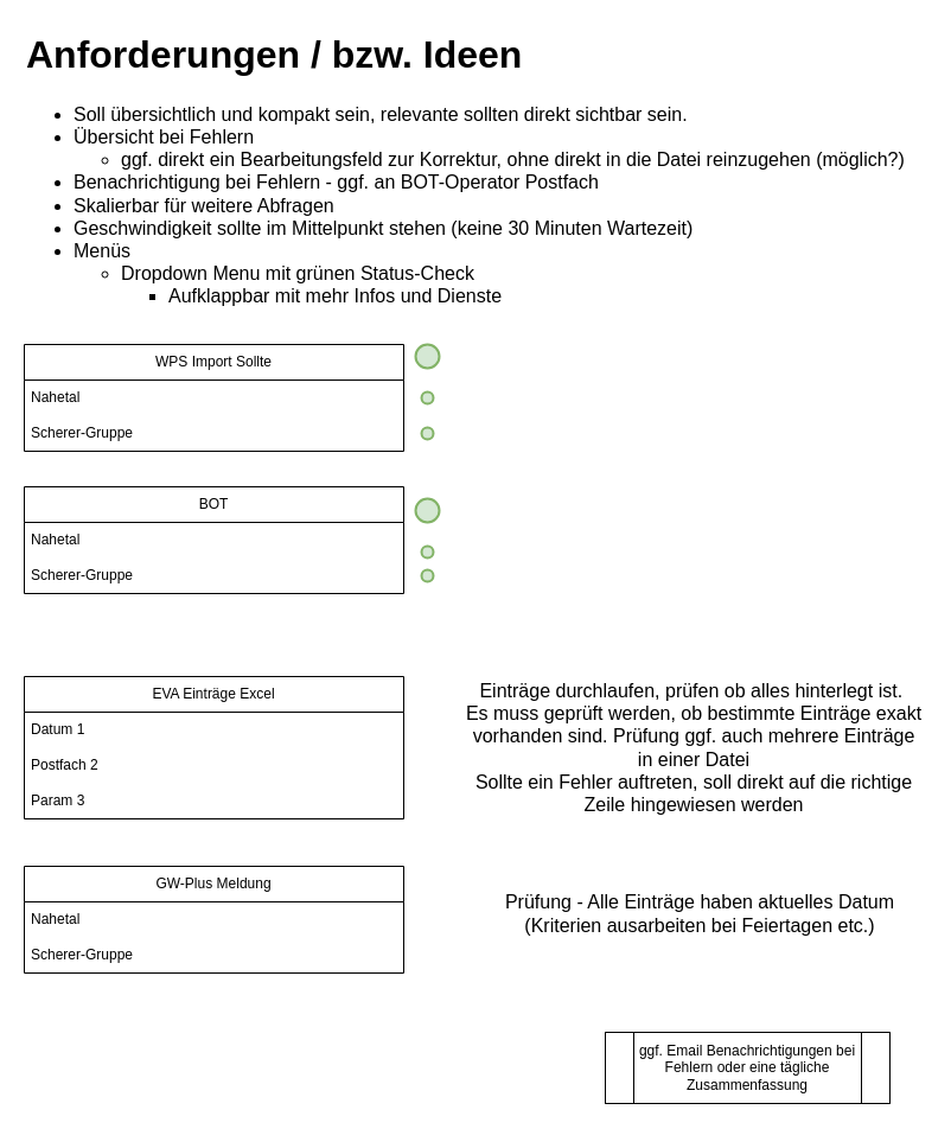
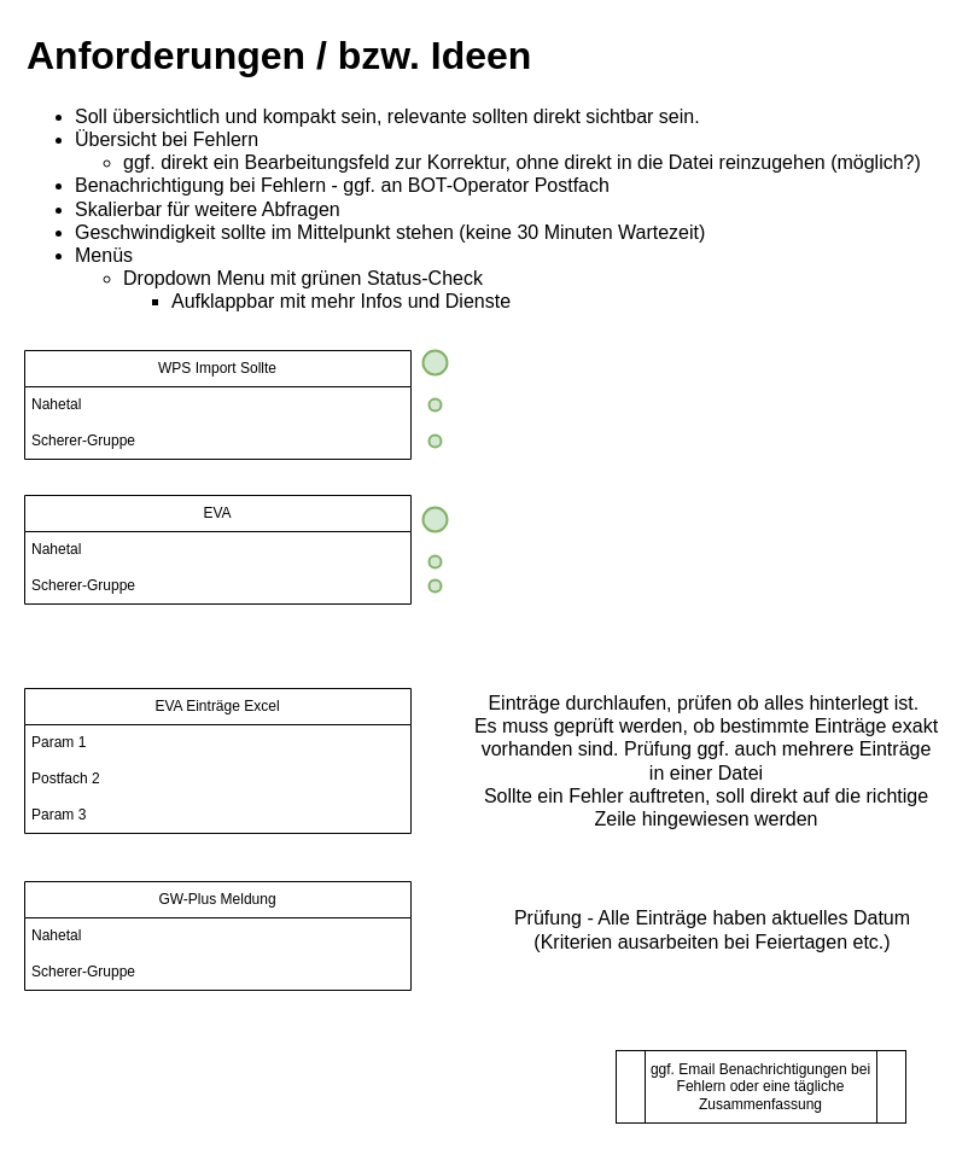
  <mxCell id="0" />
  <mxCell id="1" parent="0" />
  <mxCell id="2" value="WPS Import Sollte" style="swimlane;fontStyle=0;childLayout=stackLayout;horizontal=1;startSize=30;horizontalStack=0;resizeParent=1;resizeParentMax=0;resizeLast=0;collapsible=1;marginBottom=0;whiteSpace=wrap;html=1;" vertex="1" parent="1"><mxGeometry x="20" y="290" width="320" height="90" as="geometry" /></mxCell>
  <mxCell id="3" value="Nahetal" style="text;strokeColor=none;fillColor=none;align=left;verticalAlign=middle;spacingLeft=4;spacingRight=4;overflow=hidden;points=[[0,0.5],[1,0.5]];portConstraint=eastwest;rotatable=0;whiteSpace=wrap;html=1;" vertex="1" parent="2"><mxGeometry y="30" width="320" height="30" as="geometry" /></mxCell>
  <mxCell id="4" value="Scherer-Gruppe" style="text;strokeColor=none;fillColor=none;align=left;verticalAlign=middle;spacingLeft=4;spacingRight=4;overflow=hidden;points=[[0,0.5],[1,0.5]];portConstraint=eastwest;rotatable=0;whiteSpace=wrap;html=1;" vertex="1" parent="2"><mxGeometry y="60" width="320" height="30" as="geometry" /></mxCell>
  <mxCell id="5" value="" style="strokeWidth=2;html=1;shape=mxgraph.flowchart.start_2;whiteSpace=wrap;fillColor=#d5e8d4;strokeColor=#82b366;" vertex="1" parent="1"><mxGeometry x="350" y="290" width="20" height="20" as="geometry" /></mxCell>
  <mxCell id="6" value="" style="strokeWidth=2;html=1;shape=mxgraph.flowchart.start_2;whiteSpace=wrap;fillColor=#d5e8d4;strokeColor=#82b366;" vertex="1" parent="1"><mxGeometry x="355" y="330" width="10" height="10" as="geometry" /></mxCell>
  <mxCell id="7" value="" style="strokeWidth=2;html=1;shape=mxgraph.flowchart.start_2;whiteSpace=wrap;fillColor=#d5e8d4;strokeColor=#82b366;" vertex="1" parent="1"><mxGeometry x="355" y="360" width="10" height="10" as="geometry" /></mxCell>
- <mxCell id="8" value="BOT" style="swimlane;fontStyle=0;childLayout=stackLayout;horizontal=1;startSize=30;horizontalStack=0;resizeParent=1;resizeParentMax=0;resizeLast=0;collapsible=1;marginBottom=0;whiteSpace=wrap;html=1;" vertex="1" parent="1"><mxGeometry x="20" y="410" width="320" height="90" as="geometry" /></mxCell>
+ <mxCell id="8" value="EVA" style="swimlane;fontStyle=0;childLayout=stackLayout;horizontal=1;startSize=30;horizontalStack=0;resizeParent=1;resizeParentMax=0;resizeLast=0;collapsible=1;marginBottom=0;whiteSpace=wrap;html=1;" vertex="1" parent="1"><mxGeometry x="20" y="410" width="320" height="90" as="geometry" /></mxCell>
  <mxCell id="9" value="Nahetal" style="text;strokeColor=none;fillColor=none;align=left;verticalAlign=middle;spacingLeft=4;spacingRight=4;overflow=hidden;points=[[0,0.5],[1,0.5]];portConstraint=eastwest;rotatable=0;whiteSpace=wrap;html=1;" vertex="1" parent="8"><mxGeometry y="30" width="320" height="30" as="geometry" /></mxCell>
  <mxCell id="10" value="Scherer-Gruppe" style="text;strokeColor=none;fillColor=none;align=left;verticalAlign=middle;spacingLeft=4;spacingRight=4;overflow=hidden;points=[[0,0.5],[1,0.5]];portConstraint=eastwest;rotatable=0;whiteSpace=wrap;html=1;" vertex="1" parent="8"><mxGeometry y="60" width="320" height="30" as="geometry" /></mxCell>
  <mxCell id="11" value="" style="strokeWidth=2;html=1;shape=mxgraph.flowchart.start_2;whiteSpace=wrap;fillColor=#d5e8d4;strokeColor=#82b366;" vertex="1" parent="1"><mxGeometry x="350" y="420" width="20" height="20" as="geometry" /></mxCell>
  <mxCell id="12" value="" style="strokeWidth=2;html=1;shape=mxgraph.flowchart.start_2;whiteSpace=wrap;fillColor=#d5e8d4;strokeColor=#82b366;" vertex="1" parent="1"><mxGeometry x="355" y="460" width="10" height="10" as="geometry" /></mxCell>
  <mxCell id="13" value="" style="strokeWidth=2;html=1;shape=mxgraph.flowchart.start_2;whiteSpace=wrap;fillColor=#d5e8d4;strokeColor=#82b366;" vertex="1" parent="1"><mxGeometry x="355" y="480" width="10" height="10" as="geometry" /></mxCell>
  <mxCell id="14" value="EVA Einträge Excel" style="swimlane;fontStyle=0;childLayout=stackLayout;horizontal=1;startSize=30;horizontalStack=0;resizeParent=1;resizeParentMax=0;resizeLast=0;collapsible=1;marginBottom=0;whiteSpace=wrap;html=1;" vertex="1" parent="1"><mxGeometry x="20" y="570" width="320" height="120" as="geometry" /></mxCell>
- <mxCell id="15" value="Datum 1" style="text;strokeColor=none;fillColor=none;align=left;verticalAlign=middle;spacingLeft=4;spacingRight=4;overflow=hidden;points=[[0,0.5],[1,0.5]];portConstraint=eastwest;rotatable=0;whiteSpace=wrap;html=1;" vertex="1" parent="14"><mxGeometry y="30" width="320" height="30" as="geometry" /></mxCell>
+ <mxCell id="15" value="Param 1" style="text;strokeColor=none;fillColor=none;align=left;verticalAlign=middle;spacingLeft=4;spacingRight=4;overflow=hidden;points=[[0,0.5],[1,0.5]];portConstraint=eastwest;rotatable=0;whiteSpace=wrap;html=1;" vertex="1" parent="14"><mxGeometry y="30" width="320" height="30" as="geometry" /></mxCell>
  <mxCell id="16" value="Postfach 2" style="text;strokeColor=none;fillColor=none;align=left;verticalAlign=middle;spacingLeft=4;spacingRight=4;overflow=hidden;points=[[0,0.5],[1,0.5]];portConstraint=eastwest;rotatable=0;whiteSpace=wrap;html=1;" vertex="1" parent="14"><mxGeometry y="60" width="320" height="30" as="geometry" /></mxCell>
  <mxCell id="17" value="Param 3" style="text;strokeColor=none;fillColor=none;align=left;verticalAlign=middle;spacingLeft=4;spacingRight=4;overflow=hidden;points=[[0,0.5],[1,0.5]];portConstraint=eastwest;rotatable=0;whiteSpace=wrap;html=1;" vertex="1" parent="14"><mxGeometry y="90" width="320" height="30" as="geometry" /></mxCell>
  <mxCell id="18" value="&lt;font style=&quot;font-size: 16px;&quot;&gt;Einträge durchlaufen, prüfen ob alles hinterlegt ist.&amp;nbsp;&lt;br&gt;Es muss geprüft werden, ob bestimmte Einträge exakt vorhanden sind. Prüfung ggf. auch mehrere Einträge in einer Datei&lt;/font&gt;&lt;div&gt;&lt;span style=&quot;font-size: 16px;&quot;&gt;Sollte ein Fehler auftreten, soll direkt auf die richtige Zeile hingewiesen werden&lt;/span&gt;&lt;/div&gt;" style="text;html=1;align=center;verticalAlign=middle;whiteSpace=wrap;rounded=0;" vertex="1" parent="1"><mxGeometry x="390" y="570" width="390" height="120" as="geometry" /></mxCell>
  <mxCell id="19" value="GW-Plus Meldung" style="swimlane;fontStyle=0;childLayout=stackLayout;horizontal=1;startSize=30;horizontalStack=0;resizeParent=1;resizeParentMax=0;resizeLast=0;collapsible=1;marginBottom=0;whiteSpace=wrap;html=1;" vertex="1" parent="1"><mxGeometry x="20" y="730" width="320" height="90" as="geometry" /></mxCell>
  <mxCell id="20" value="Nahetal" style="text;strokeColor=none;fillColor=none;align=left;verticalAlign=middle;spacingLeft=4;spacingRight=4;overflow=hidden;points=[[0,0.5],[1,0.5]];portConstraint=eastwest;rotatable=0;whiteSpace=wrap;html=1;" vertex="1" parent="19"><mxGeometry y="30" width="320" height="30" as="geometry" /></mxCell>
  <mxCell id="21" value="Scherer-Gruppe" style="text;strokeColor=none;fillColor=none;align=left;verticalAlign=middle;spacingLeft=4;spacingRight=4;overflow=hidden;points=[[0,0.5],[1,0.5]];portConstraint=eastwest;rotatable=0;whiteSpace=wrap;html=1;" vertex="1" parent="19"><mxGeometry y="60" width="320" height="30" as="geometry" /></mxCell>
  <mxCell id="22" value="&lt;font style=&quot;font-size: 16px;&quot;&gt;Prüfung - Alle Einträge haben aktuelles Datum (Kriterien ausarbeiten bei Feiertagen etc.)&lt;/font&gt;" style="text;html=1;align=center;verticalAlign=middle;whiteSpace=wrap;rounded=0;" vertex="1" parent="1"><mxGeometry x="400" y="730" width="380" height="80" as="geometry" /></mxCell>
  <mxCell id="23" value="ggf. Email Benachrichtigungen bei Fehlern oder eine tägliche Zusammenfassung" style="shape=process;whiteSpace=wrap;html=1;backgroundOutline=1;" vertex="1" parent="1"><mxGeometry x="510" y="870" width="240" height="60" as="geometry" /></mxCell>
  <mxCell id="24" value="&lt;h1 style=&quot;margin-top: 0px;&quot;&gt;Anforderungen / bzw. Ideen&lt;/h1&gt;&lt;p&gt;&lt;/p&gt;&lt;ul&gt;&lt;li&gt;Soll übersichtlich und kompakt sein, relevante sollten direkt sichtbar sein.&lt;/li&gt;&lt;li&gt;Übersicht bei Fehlern&lt;/li&gt;&lt;ul&gt;&lt;li&gt;ggf. direkt ein Bearbeitungsfeld zur Korrektur, ohne direkt in die Datei reinzugehen (möglich?)&lt;/li&gt;&lt;/ul&gt;&lt;li&gt;&lt;span style=&quot;background-color: transparent; color: light-dark(rgb(0, 0, 0), rgb(255, 255, 255));&quot;&gt;Benachrichtigung bei Fehlern - ggf. an BOT-Operator Postfach&lt;/span&gt;&lt;/li&gt;&lt;li&gt;&lt;span style=&quot;background-color: transparent; color: light-dark(rgb(0, 0, 0), rgb(255, 255, 255));&quot;&gt;Skalierbar für weitere Abfragen&lt;/span&gt;&lt;/li&gt;&lt;li&gt;&lt;span style=&quot;background-color: transparent; color: light-dark(rgb(0, 0, 0), rgb(255, 255, 255));&quot;&gt;Geschwindigkeit sollte im Mittelpunkt stehen (keine 30 Minuten Wartezeit)&lt;/span&gt;&lt;/li&gt;&lt;li&gt;&lt;span style=&quot;background-color: transparent; color: light-dark(rgb(0, 0, 0), rgb(255, 255, 255));&quot;&gt;Menüs&lt;/span&gt;&lt;/li&gt;&lt;ul&gt;&lt;li&gt;Dropdown Menu mit grünen Status-Check&lt;/li&gt;&lt;ul&gt;&lt;li&gt;Aufklappbar mit mehr Infos und Dienste&amp;nbsp;&lt;/li&gt;&lt;/ul&gt;&lt;/ul&gt;&lt;/ul&gt;&lt;p&gt;&lt;/p&gt;&lt;p&gt;&lt;br&gt;&lt;/p&gt;" style="text;html=1;whiteSpace=wrap;overflow=hidden;rounded=0;fontSize=16;" vertex="1" parent="1"><mxGeometry x="20" y="20" width="760" height="250" as="geometry" /></mxCell>
